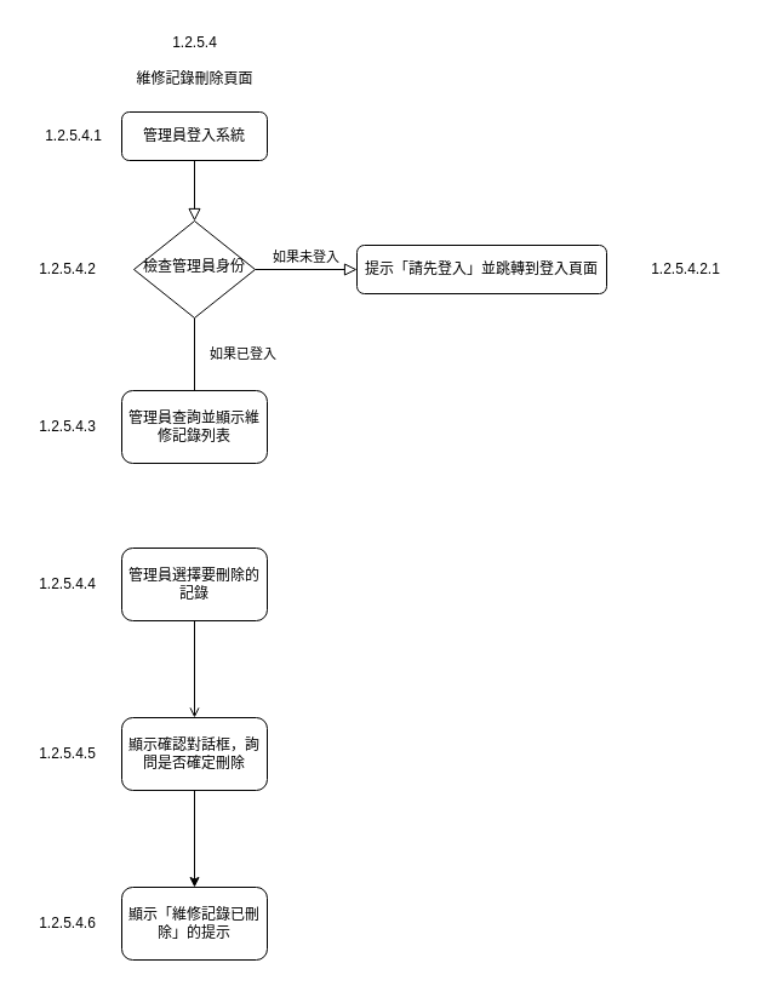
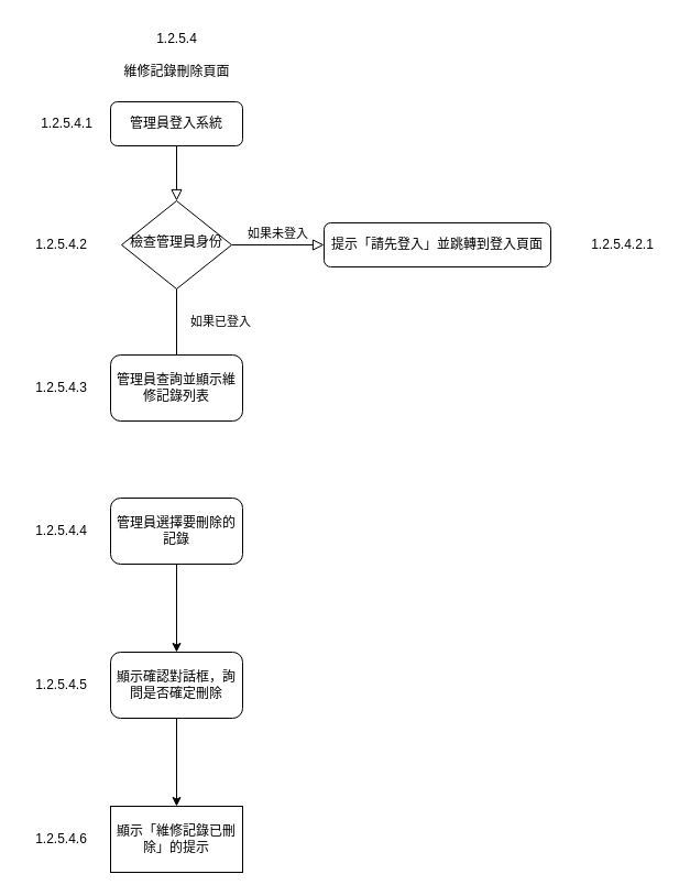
  <mxCell id="0" />
  <mxCell id="1" parent="0" />
  <mxCell id="2" value="" style="rounded=0;html=1;jettySize=auto;orthogonalLoop=1;fontSize=11;endArrow=block;endFill=0;endSize=8;strokeWidth=1;shadow=0;labelBackgroundColor=none;edgeStyle=orthogonalEdgeStyle;" parent="1" source="3" target="6" edge="1"><mxGeometry relative="1" as="geometry" /></mxCell>
  <mxCell id="3" value="&lt;div&gt;管理員登入系統&lt;/div&gt;" style="rounded=1;whiteSpace=wrap;html=1;fontSize=12;glass=0;strokeWidth=1;shadow=0;" parent="1" vertex="1"><mxGeometry x="100" y="92" width="120" height="40" as="geometry" /></mxCell>
  <mxCell id="4" value="如果已登入" style="rounded=0;html=1;jettySize=auto;orthogonalLoop=1;fontSize=11;endArrow=none;endFill=0;endSize=8;strokeWidth=1;shadow=0;labelBackgroundColor=none;edgeStyle=orthogonalEdgeStyle;entryX=0.5;entryY=0;entryDx=0;entryDy=0;exitX=0.5;exitY=1;exitDx=0;exitDy=0;" parent="1" source="6" target="9" edge="1"><mxGeometry y="40" relative="1" as="geometry"><mxPoint as="offset" /><mxPoint x="160" y="302" as="targetPoint" /></mxGeometry></mxCell>
  <mxCell id="5" value="&lt;div&gt;如果未登入&lt;/div&gt;" style="edgeStyle=orthogonalEdgeStyle;rounded=0;html=1;jettySize=auto;orthogonalLoop=1;fontSize=11;endArrow=block;endFill=0;endSize=8;strokeWidth=1;shadow=0;labelBackgroundColor=none;" parent="1" source="6" target="7" edge="1"><mxGeometry y="10" relative="1" as="geometry"><mxPoint as="offset" /></mxGeometry></mxCell>
  <mxCell id="6" value="&lt;div&gt;檢查管理員身份&lt;/div&gt;" style="rhombus;whiteSpace=wrap;html=1;shadow=0;fontFamily=Helvetica;fontSize=12;align=center;strokeWidth=1;spacing=6;spacingTop=-4;" parent="1" vertex="1"><mxGeometry x="110" y="182" width="100" height="80" as="geometry" /></mxCell>
  <mxCell id="7" value="&lt;div&gt;提示「請先登入」並跳轉到登入頁面&lt;/div&gt;" style="rounded=1;whiteSpace=wrap;html=1;fontSize=12;glass=0;strokeWidth=1;shadow=0;" parent="1" vertex="1"><mxGeometry x="294" y="202" width="206" height="40" as="geometry" /></mxCell>
  <mxCell id="8" value="&lt;div&gt;維修記錄刪除頁面&lt;/div&gt;" style="text;html=1;align=center;verticalAlign=middle;resizable=0;points=[];autosize=1;strokeColor=none;fillColor=none;" parent="1" vertex="1"><mxGeometry x="100" y="50" width="120" height="30" as="geometry" /></mxCell>
  <mxCell id="9" value="&lt;div&gt;管理員&lt;span style=&quot;background-color: initial;&quot;&gt;查詢並顯示維修記錄列表&lt;/span&gt;&lt;/div&gt;" style="rounded=1;whiteSpace=wrap;html=1;" parent="1" vertex="1"><mxGeometry x="100" y="322" width="120" height="60" as="geometry" /></mxCell>
- <mxCell id="10" value="" style="edgeStyle=orthogonalEdgeStyle;rounded=0;orthogonalLoop=1;jettySize=auto;html=1;endArrow=open;" parent="1" source="11" target="13" edge="1"><mxGeometry relative="1" as="geometry" /></mxCell>
+ <mxCell id="10" value="" style="edgeStyle=orthogonalEdgeStyle;rounded=0;orthogonalLoop=1;jettySize=auto;html=1;" parent="1" source="11" target="13" edge="1"><mxGeometry relative="1" as="geometry" /></mxCell>
  <mxCell id="11" value="&lt;div&gt;管理員選擇要刪除的記錄&lt;/div&gt;" style="whiteSpace=wrap;html=1;rounded=1;" parent="1" vertex="1"><mxGeometry x="100" y="452" width="120" height="60" as="geometry" /></mxCell>
  <mxCell id="12" value="" style="edgeStyle=orthogonalEdgeStyle;rounded=0;orthogonalLoop=1;jettySize=auto;html=1;" parent="1" source="13" target="14" edge="1"><mxGeometry relative="1" as="geometry" /></mxCell>
  <mxCell id="13" value="&lt;div&gt;顯示確認對話框，詢問是否確定刪除&lt;/div&gt;" style="whiteSpace=wrap;html=1;rounded=1;" parent="1" vertex="1"><mxGeometry x="100" y="592" width="120" height="60" as="geometry" /></mxCell>
- <mxCell id="14" value="&lt;div&gt;顯示「維修記錄已刪除」的提示&lt;/div&gt;" style="whiteSpace=wrap;html=1;rounded=1;" parent="1" vertex="1"><mxGeometry x="100" y="732" width="120" height="60" as="geometry" /></mxCell>
+ <mxCell id="14" value="&lt;div&gt;顯示「維修記錄已刪除」的提示&lt;/div&gt;" style="whiteSpace=wrap;html=1;rounded=0;" parent="1" vertex="1"><mxGeometry x="100" y="732" width="120" height="60" as="geometry" /></mxCell>
  <mxCell id="15" value="1.2.5.4" style="text;html=1;align=center;verticalAlign=middle;resizable=0;points=[];autosize=1;strokeColor=none;fillColor=none;" parent="1" vertex="1"><mxGeometry x="130" y="20" width="60" height="30" as="geometry" /></mxCell>
  <mxCell id="16" value="1.2.5.4.1" style="text;html=1;align=center;verticalAlign=middle;resizable=0;points=[];autosize=1;strokeColor=none;fillColor=none;" parent="1" vertex="1"><mxGeometry x="25" y="97" width="70" height="30" as="geometry" /></mxCell>
  <mxCell id="17" value="1.2.5.4.2" style="text;html=1;align=center;verticalAlign=middle;resizable=0;points=[];autosize=1;strokeColor=none;fillColor=none;" parent="1" vertex="1"><mxGeometry x="20" y="207" width="70" height="30" as="geometry" /></mxCell>
  <mxCell id="18" value="1.2.5.4.2.1" style="text;html=1;align=center;verticalAlign=middle;resizable=0;points=[];autosize=1;strokeColor=none;fillColor=none;" parent="1" vertex="1"><mxGeometry x="525" y="207" width="80" height="30" as="geometry" /></mxCell>
  <mxCell id="19" value="1.2.5.4.3" style="text;html=1;align=center;verticalAlign=middle;resizable=0;points=[];autosize=1;strokeColor=none;fillColor=none;" parent="1" vertex="1"><mxGeometry x="20" y="337" width="70" height="30" as="geometry" /></mxCell>
  <mxCell id="20" value="1.2.5.4.4" style="text;html=1;align=center;verticalAlign=middle;resizable=0;points=[];autosize=1;strokeColor=none;fillColor=none;" parent="1" vertex="1"><mxGeometry x="20" y="467" width="70" height="30" as="geometry" /></mxCell>
  <mxCell id="21" value="1.2.5.4.5" style="text;html=1;align=center;verticalAlign=middle;resizable=0;points=[];autosize=1;strokeColor=none;fillColor=none;" parent="1" vertex="1"><mxGeometry x="20" y="607" width="70" height="30" as="geometry" /></mxCell>
  <mxCell id="22" value="1.2.5.4.6" style="text;html=1;align=center;verticalAlign=middle;resizable=0;points=[];autosize=1;strokeColor=none;fillColor=none;" parent="1" vertex="1"><mxGeometry x="20" y="747" width="70" height="30" as="geometry" /></mxCell>
